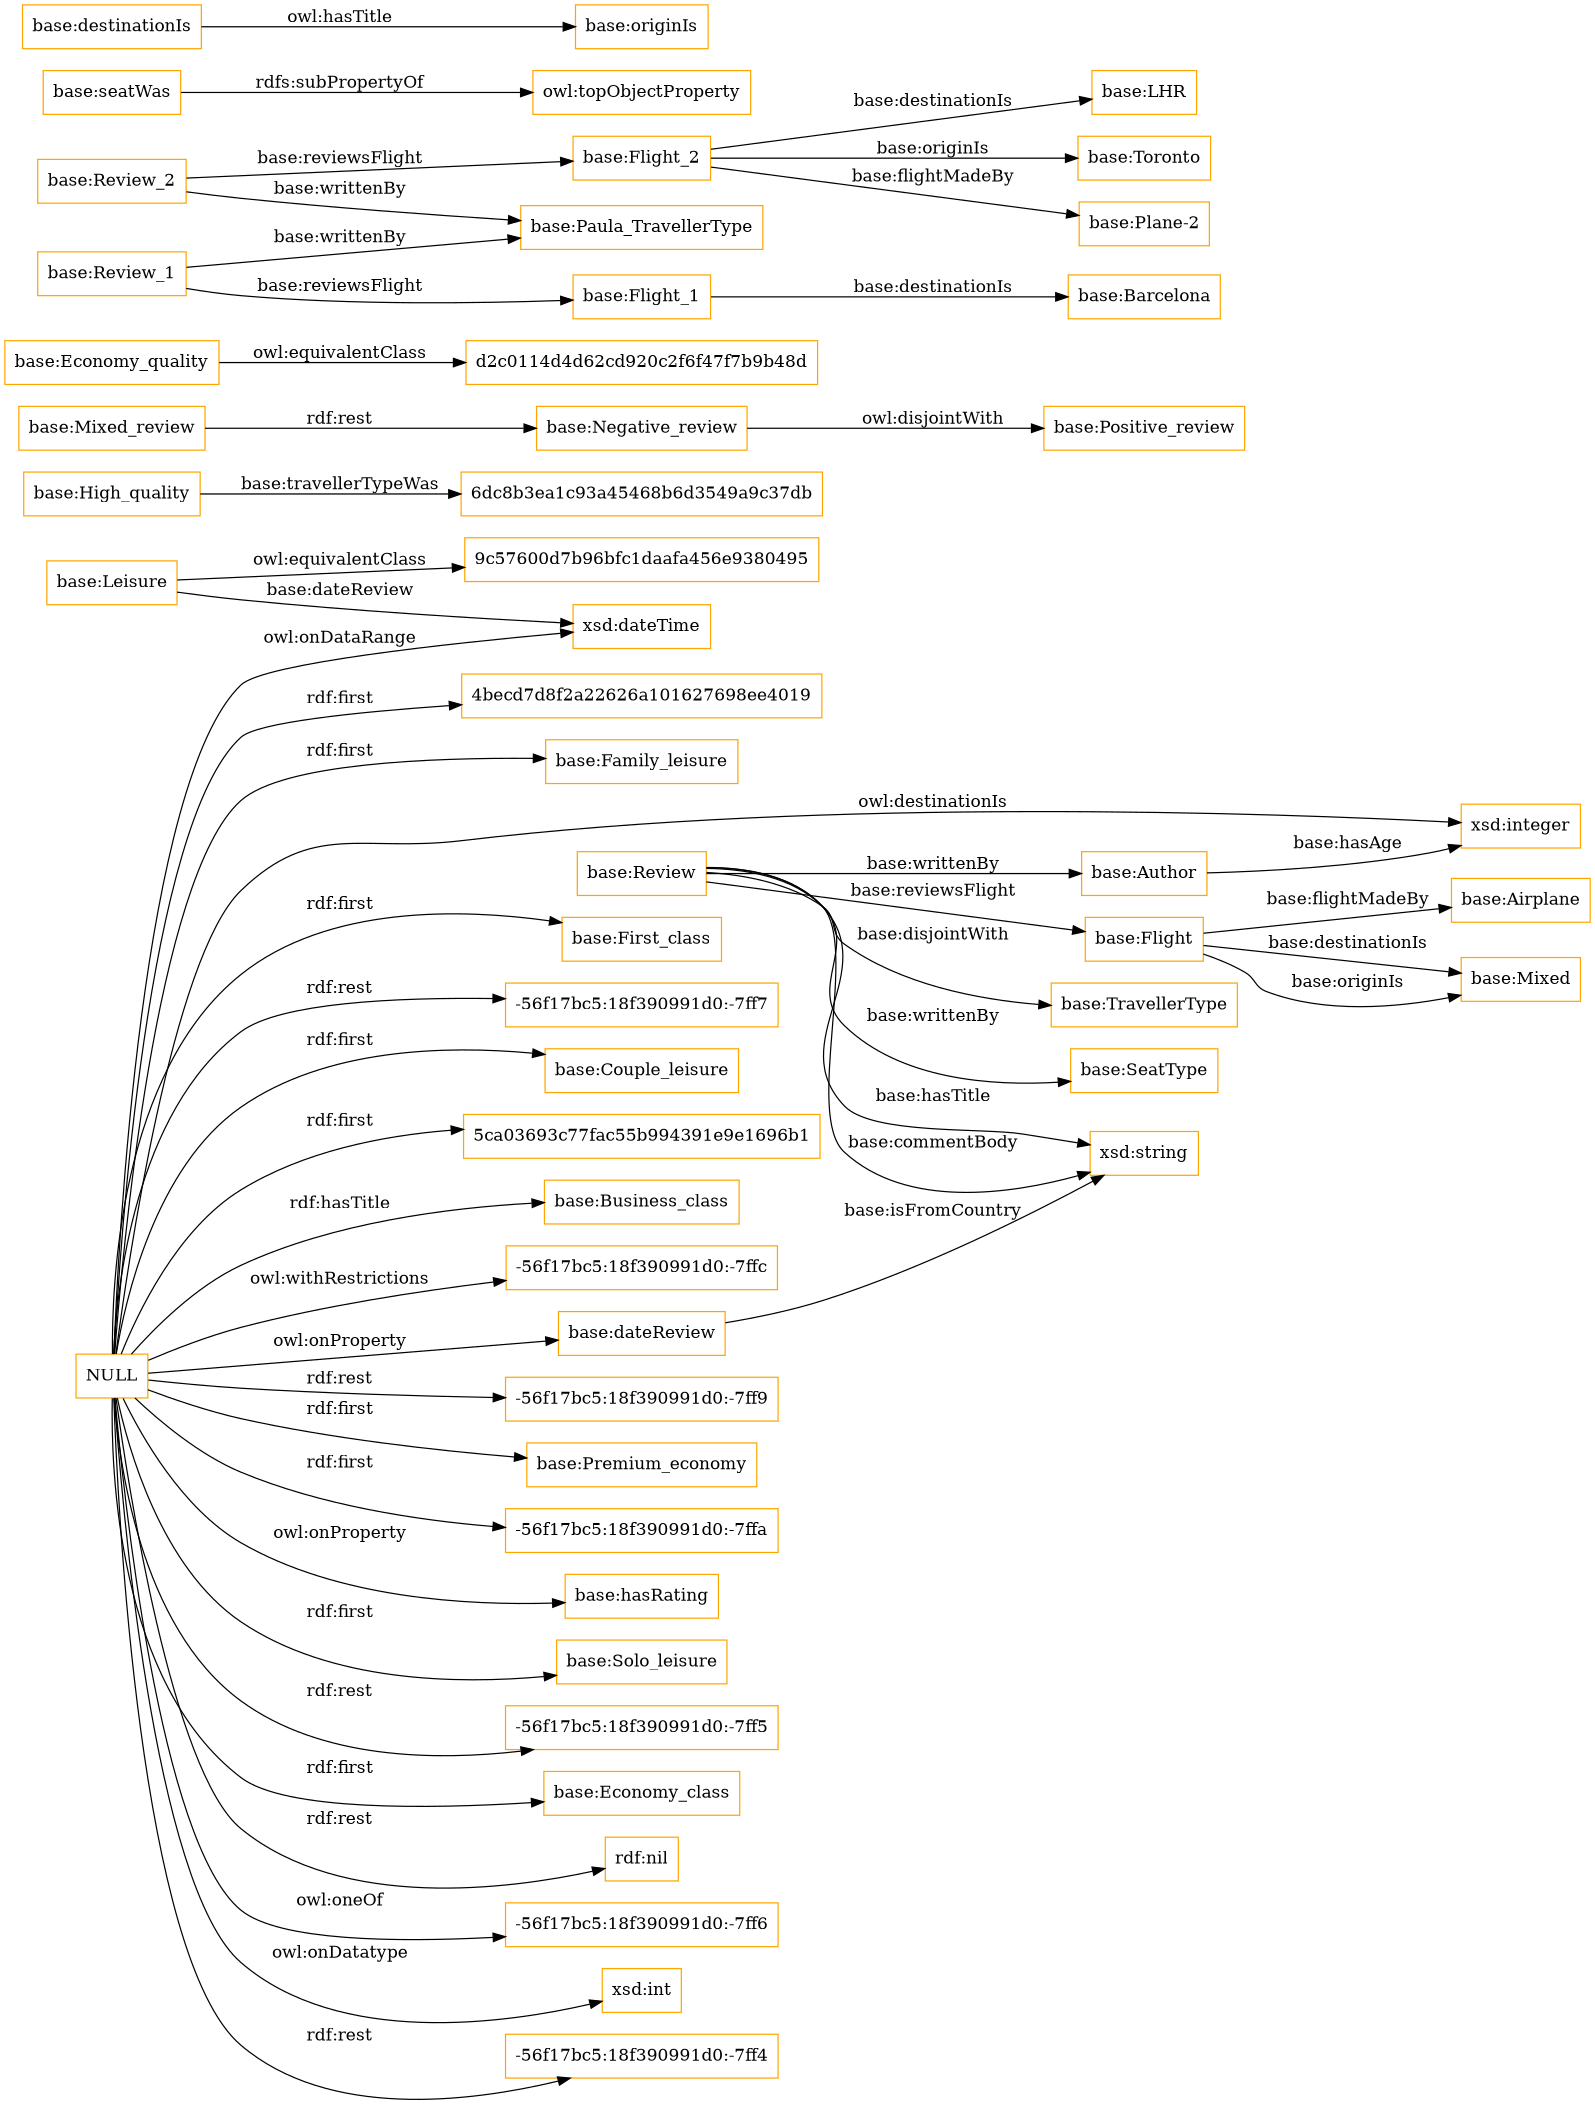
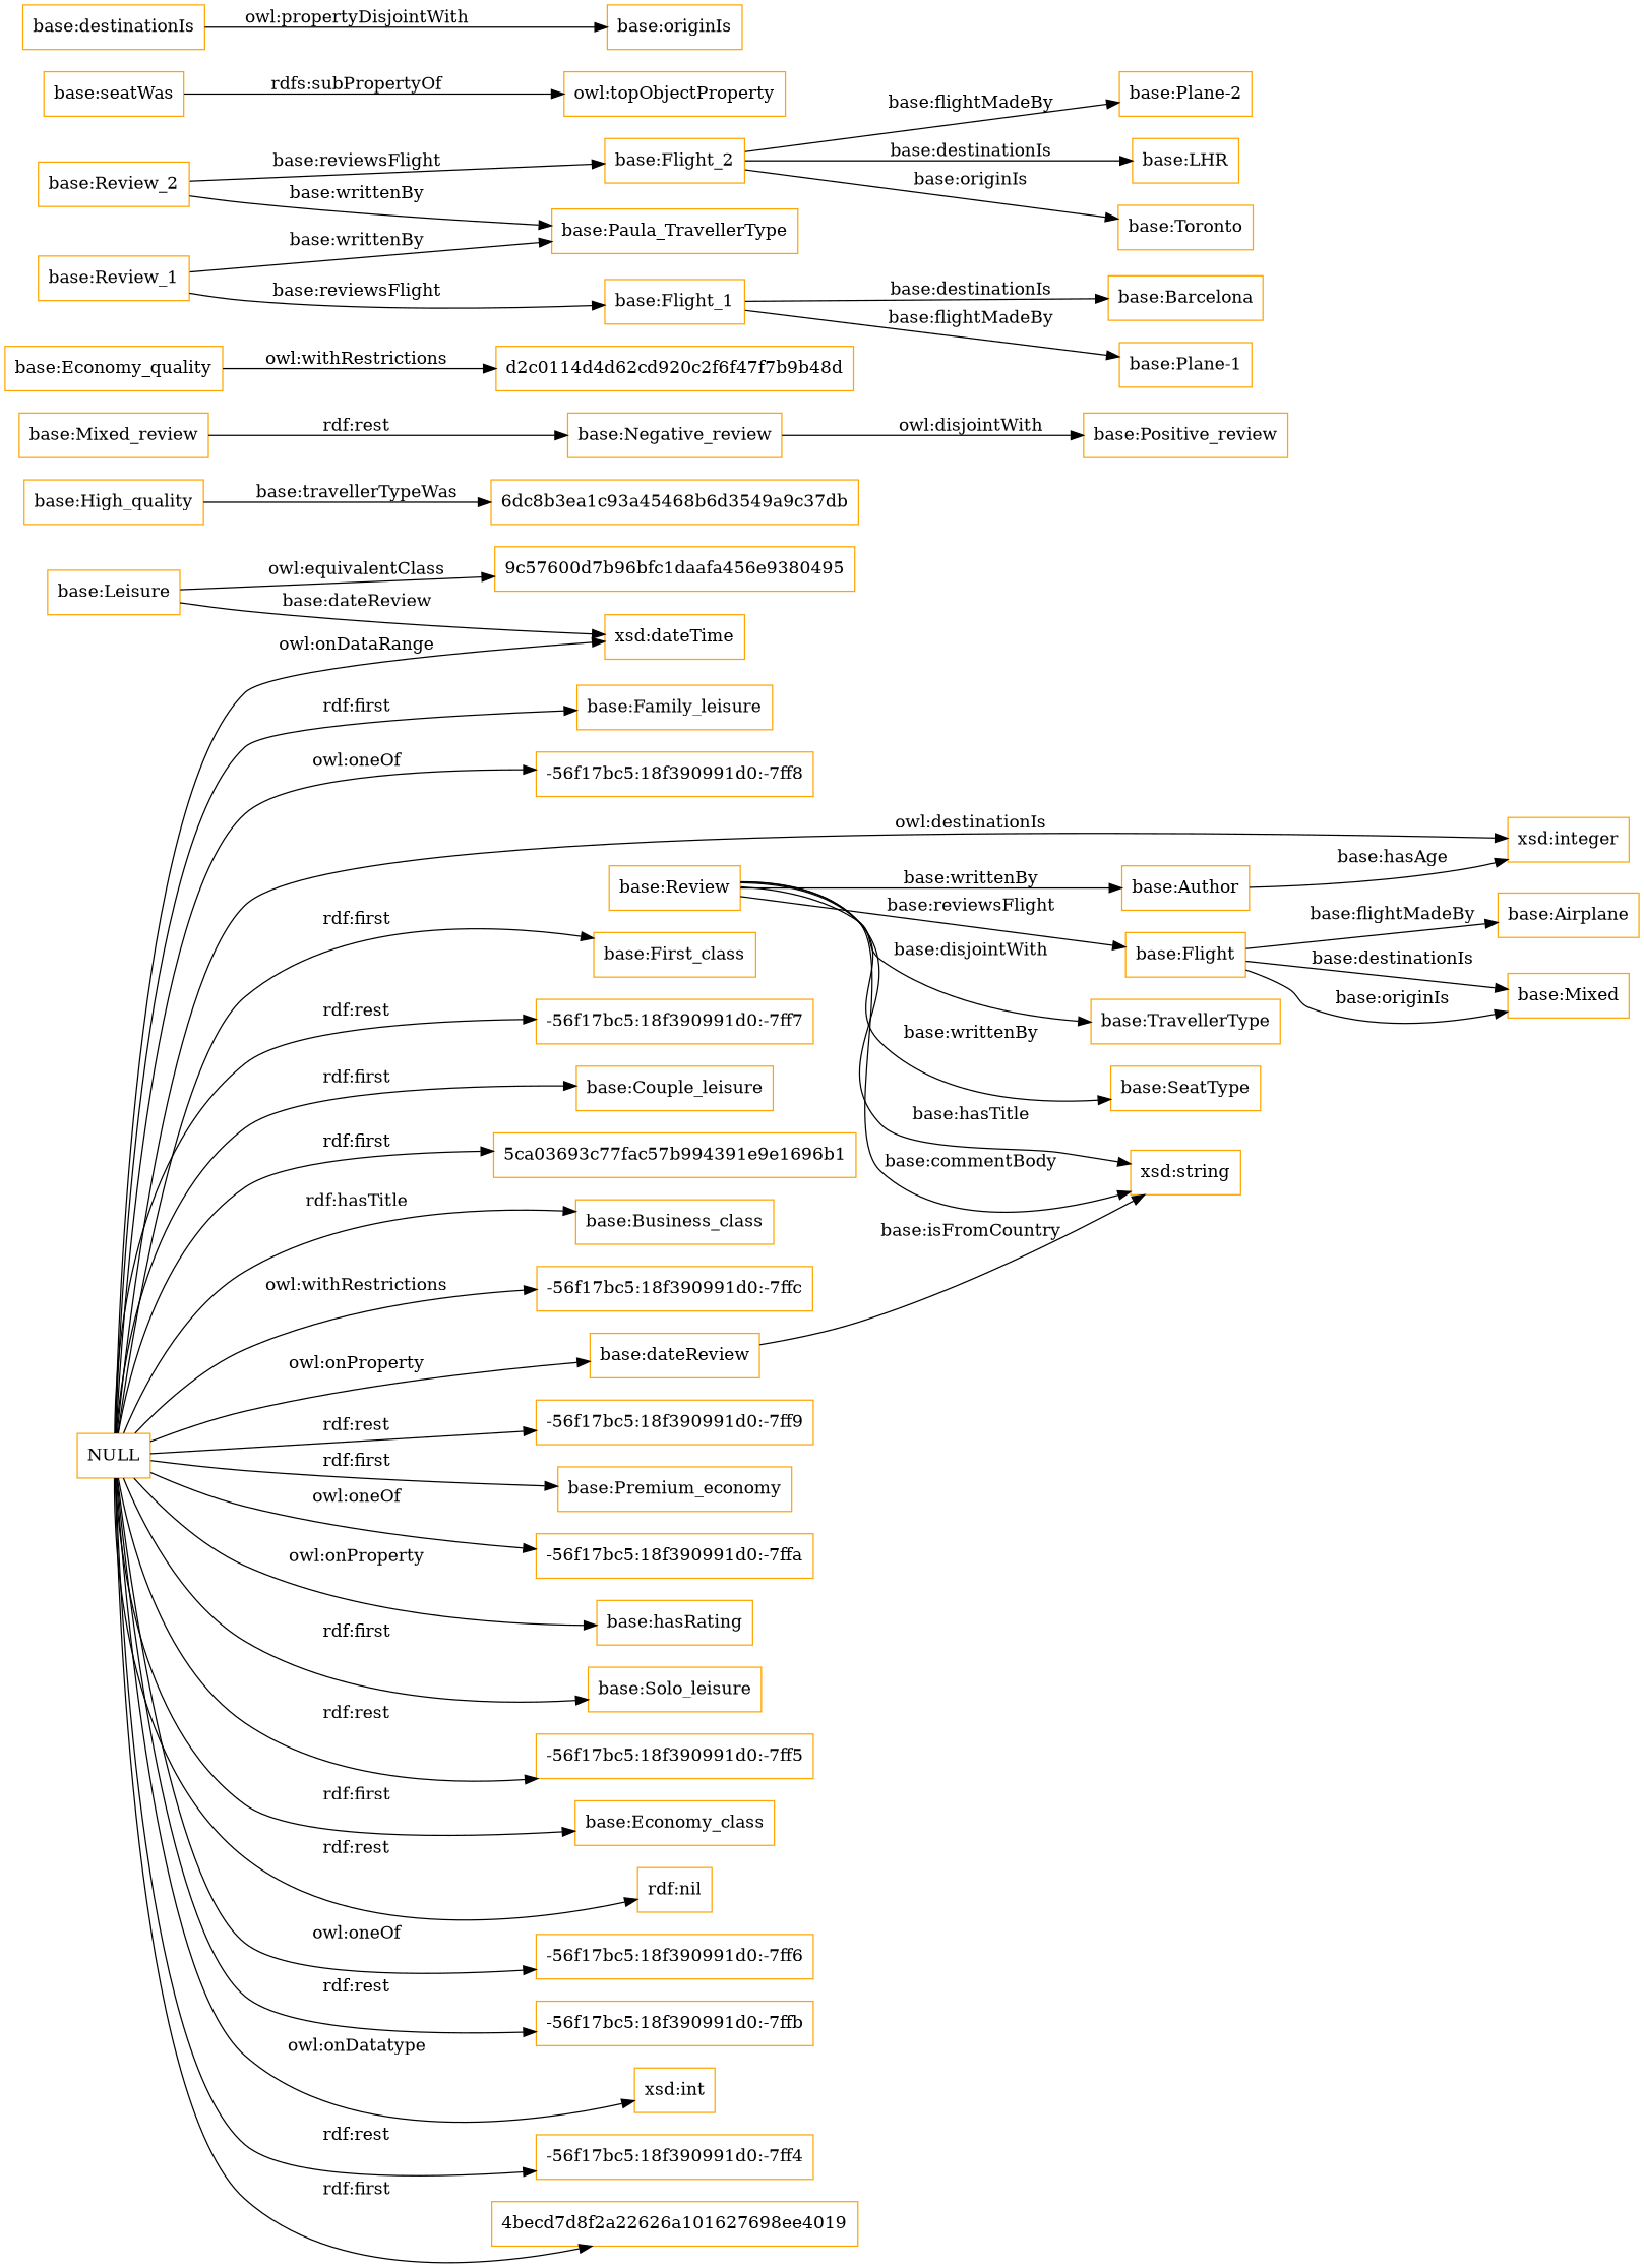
  digraph {
    rankdir=LR
    node [color=orange shape=rectangle]
    "base:Review"
    "base:Author"
    "base:Flight"
    "base:TravellerType"
    "base:SeatType"
    "xsd:string"
    "xsd:integer"
    n8 [label="base:Mixed"]
    "base:Airplane"
    "base:High_quality"
    "6dc8b3ea1c93a45468b6d3549a9c37db"
    "base:Mixed_review"
    "base:Negative_review"
    "base:Positive_review"
    "base:Leisure"
    "xsd:dateTime"
    n17 [label="9c57600d7b96bfc1daafa456e9380495"]
    "base:Economy_quality"
    d2c0114d4d62cd920c2f6f47f7b9b48d
    NULL
    "base:Couple_leisure"
-   "5ca03693c77fac55b994391e9e1696b1"
+   "5ca03693c77fac55b994391e9e1696b1" [label="5ca03693c77fac57b994391e9e1696b1"]
    "base:Business_class"
    "-56f17bc5:18f390991d0:-7ffc"
    "-56f17bc5:18f390991d0:-7ff9"
    "base:Premium_economy"
    "base:dateReview"
    "-56f17bc5:18f390991d0:-7ffa"
    "base:hasRating"
    "base:Solo_leisure"
    "-56f17bc5:18f390991d0:-7ff5"
    "base:Economy_class"
    "rdf:nil"
    "-56f17bc5:18f390991d0:-7ff6"
+   "-56f17bc5:18f390991d0:-7ffb"
    "xsd:int"
    "-56f17bc5:18f390991d0:-7ff4"
    "4becd7d8f2a22626a101627698ee4019"
    "base:Family_leisure"
+   "-56f17bc5:18f390991d0:-7ff8"
    "base:First_class"
    "-56f17bc5:18f390991d0:-7ff7"
    n43 [label="base:Paula_TravellerType"]
    "base:Review_2"
    "base:Flight_2"
    "base:Toronto"
    "base:Plane-2"
    "base:LHR"
    "base:seatWas"
    "owl:topObjectProperty"
    "base:destinationIs"
    "base:originIs"
    "base:Review_1"
    "base:Flight_1"
+   "base:Plane-1"
    "base:Barcelona"
    "base:Review" -> "base:Author" [label="base:writtenBy"]
    "base:Review" -> "base:Flight" [label="base:reviewsFlight"]
    "base:Review" -> "base:TravellerType" [label="base:disjointWith"]
    "base:Review" -> "base:SeatType" [label="base:writtenBy"]
    "base:Review" -> "xsd:string" [label="base:commentBody"]
    "base:Review" -> "xsd:string" [label="base:hasTitle"]
    "base:Author" -> "xsd:integer" [label="base:hasAge"]
    "base:Flight" -> n8 [label="base:originIs"]
    "base:Flight" -> n8 [label="base:destinationIs"]
    "base:Flight" -> "base:Airplane" [label="base:flightMadeBy"]
    "base:High_quality" -> "6dc8b3ea1c93a45468b6d3549a9c37db" [label="base:travellerTypeWas"]
    "base:Mixed_review" -> "base:Negative_review" [label="rdf:rest"]
    "base:Negative_review" -> "base:Positive_review" [label="owl:disjointWith"]
    "base:Leisure" -> "xsd:dateTime" [label="base:dateReview"]
    "base:Leisure" -> n17 [label="owl:equivalentClass"]
-   "base:Economy_quality" -> d2c0114d4d62cd920c2f6f47f7b9b48d [label="owl:equivalentClass"]
+   "base:Economy_quality" -> d2c0114d4d62cd920c2f6f47f7b9b48d [label="owl:withRestrictions"]
    NULL -> "xsd:integer" [label="owl:destinationIs"]
    NULL -> "xsd:dateTime" [label="owl:onDataRange"]
    NULL -> "base:Couple_leisure" [label="rdf:first"]
    NULL -> "5ca03693c77fac55b994391e9e1696b1" [label="rdf:first"]
    NULL -> "base:Business_class" [label="rdf:hasTitle"]
    NULL -> "-56f17bc5:18f390991d0:-7ffc" [label="owl:withRestrictions"]
    NULL -> "-56f17bc5:18f390991d0:-7ff9" [label="rdf:rest"]
    NULL -> "base:Premium_economy" [label="rdf:first"]
    NULL -> "base:dateReview" [label="owl:onProperty"]
-   NULL -> "-56f17bc5:18f390991d0:-7ffa" [label="rdf:first"]
+   NULL -> "-56f17bc5:18f390991d0:-7ffa" [label="owl:oneOf"]
    NULL -> "base:hasRating" [label="owl:onProperty"]
    NULL -> "base:Solo_leisure" [label="rdf:first"]
    NULL -> "-56f17bc5:18f390991d0:-7ff5" [label="rdf:rest"]
    NULL -> "base:Economy_class" [label="rdf:first"]
    NULL -> "rdf:nil" [label="rdf:rest"]
    NULL -> "-56f17bc5:18f390991d0:-7ff6" [label="owl:oneOf"]
+   NULL -> "-56f17bc5:18f390991d0:-7ffb" [label="rdf:rest"]
    NULL -> "xsd:int" [label="owl:onDatatype"]
    NULL -> "-56f17bc5:18f390991d0:-7ff4" [label="rdf:rest"]
    NULL -> "4becd7d8f2a22626a101627698ee4019" [label="rdf:first"]
    NULL -> "base:Family_leisure" [label="rdf:first"]
+   NULL -> "-56f17bc5:18f390991d0:-7ff8" [label="owl:oneOf"]
    NULL -> "base:First_class" [label="rdf:first"]
    NULL -> "-56f17bc5:18f390991d0:-7ff7" [label="rdf:rest"]
    "base:dateReview" -> "xsd:string" [label="base:isFromCountry"]
    "base:Review_2" -> n43 [label="base:writtenBy"]
    "base:Review_2" -> "base:Flight_2" [label="base:reviewsFlight"]
    "base:Flight_2" -> "base:Toronto" [label="base:originIs"]
    "base:Flight_2" -> "base:Plane-2" [label="base:flightMadeBy"]
    "base:Flight_2" -> "base:LHR" [label="base:destinationIs"]
    "base:seatWas" -> "owl:topObjectProperty" [label="rdfs:subPropertyOf"]
-   "base:destinationIs" -> "base:originIs" [label="owl:hasTitle"]
+   "base:destinationIs" -> "base:originIs" [label="owl:propertyDisjointWith"]
    "base:Review_1" -> n43 [label="base:writtenBy"]
    "base:Review_1" -> "base:Flight_1" [label="base:reviewsFlight"]
+   "base:Flight_1" -> "base:Plane-1" [label="base:flightMadeBy"]
    "base:Flight_1" -> "base:Barcelona" [label="base:destinationIs"]
  }
